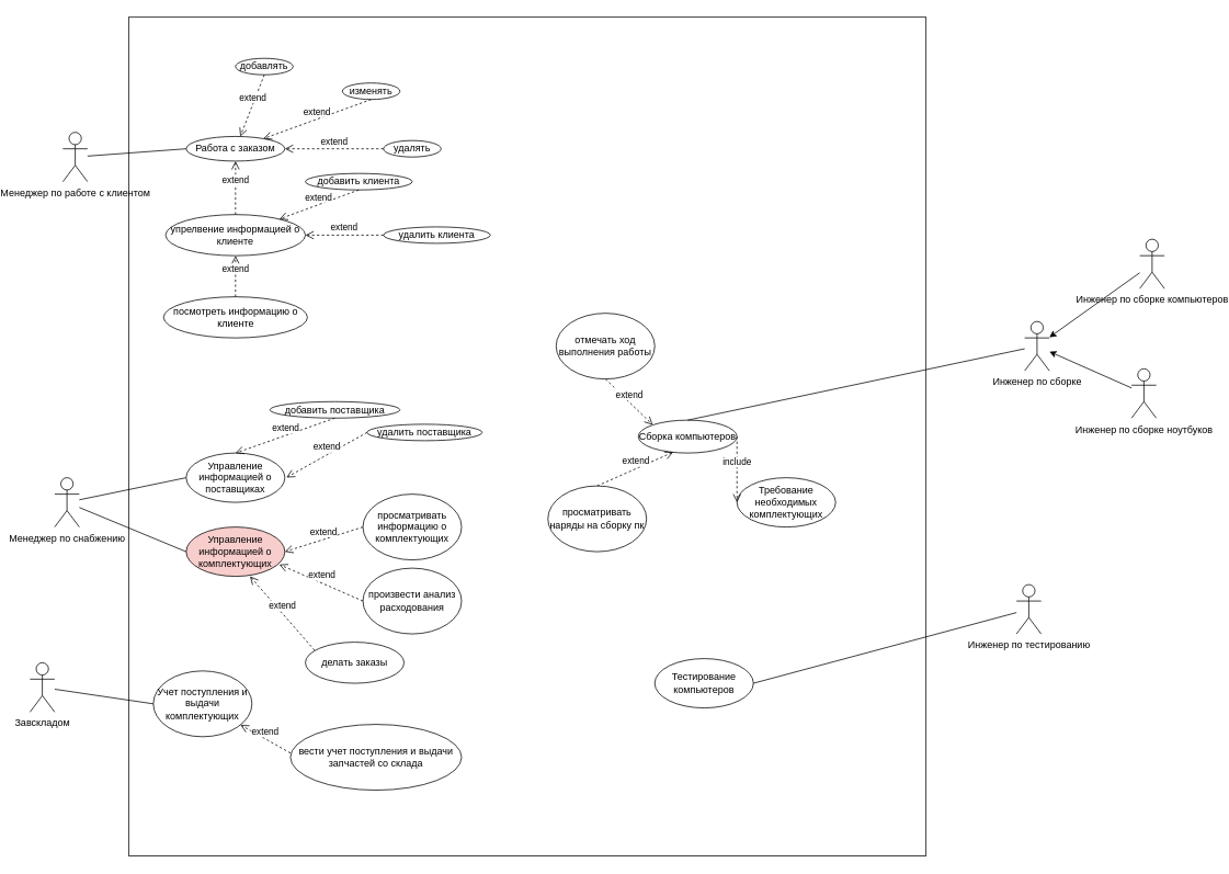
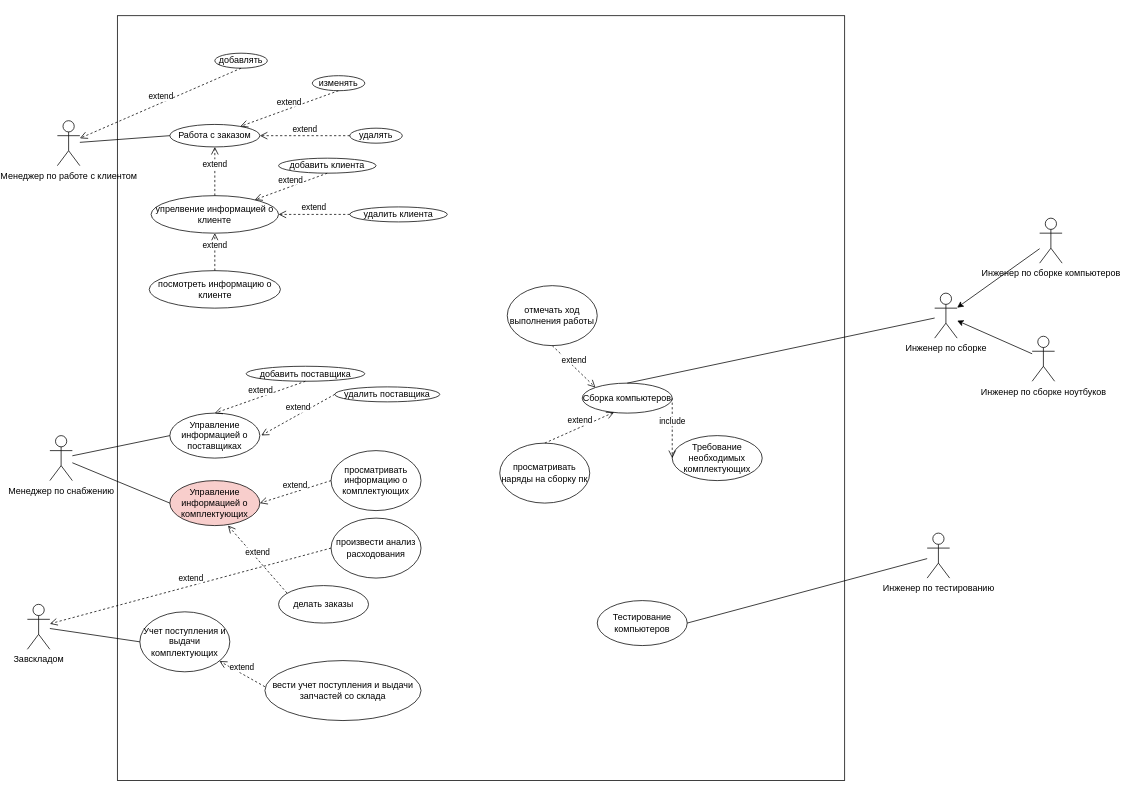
  <mxCell id="0" />
  <mxCell id="1" parent="0" />
  <mxCell id="2" value="" style="rounded=0;whiteSpace=wrap;html=1;" parent="1" vertex="1"><mxGeometry x="140" y="20" width="970" height="1020" as="geometry" /></mxCell>
  <mxCell id="3" value="Менеджер по работе с клиентом" style="shape=umlActor;verticalLabelPosition=bottom;verticalAlign=top;html=1;outlineConnect=0;" parent="1" vertex="1"><mxGeometry x="60" y="160" width="30" height="60" as="geometry" /></mxCell>
  <mxCell id="4" value="Инженер по сборке компьютеров" style="shape=umlActor;verticalLabelPosition=bottom;verticalAlign=top;html=1;outlineConnect=0;" parent="1" vertex="1"><mxGeometry x="1370" y="290" width="30" height="60" as="geometry" /></mxCell>
  <mxCell id="5" value="Инженер по сборке ноутбуков" style="shape=umlActor;verticalLabelPosition=bottom;verticalAlign=top;html=1;outlineConnect=0;" parent="1" vertex="1"><mxGeometry x="1360" y="447.5" width="30" height="60" as="geometry" /></mxCell>
  <mxCell id="6" value="Инженер по сборке" style="shape=umlActor;verticalLabelPosition=bottom;verticalAlign=top;html=1;outlineConnect=0;" parent="1" vertex="1"><mxGeometry x="1230" y="390" width="30" height="60" as="geometry" /></mxCell>
  <mxCell id="7" value="Менеджер по снабжению" style="shape=umlActor;verticalLabelPosition=bottom;verticalAlign=top;html=1;outlineConnect=0;" parent="1" vertex="1"><mxGeometry x="50" y="580" width="30" height="60" as="geometry" /></mxCell>
  <mxCell id="8" value="Завскладом" style="shape=umlActor;verticalLabelPosition=bottom;verticalAlign=top;html=1;outlineConnect=0;" parent="1" vertex="1"><mxGeometry x="20" y="805" width="30" height="60" as="geometry" /></mxCell>
  <mxCell id="9" value="Инженер по тестированию" style="shape=umlActor;verticalLabelPosition=bottom;verticalAlign=top;html=1;outlineConnect=0;" parent="1" vertex="1"><mxGeometry x="1220" y="710" width="30" height="60" as="geometry" /></mxCell>
  <mxCell id="10" value="Работа с заказом" style="ellipse;whiteSpace=wrap;html=1;" parent="1" vertex="1"><mxGeometry x="210" y="165" width="120" height="30" as="geometry" /></mxCell>
  <mxCell id="11" value="добавлять" style="ellipse;whiteSpace=wrap;html=1;" parent="1" vertex="1"><mxGeometry x="270" y="70" width="70" height="20" as="geometry" /></mxCell>
- <mxCell id="12" value="extend" style="html=1;verticalAlign=bottom;endArrow=open;dashed=1;endSize=8;rounded=0;exitX=0.5;exitY=1;exitDx=0;exitDy=0;" parent="1" source="11" target="10" edge="1"><mxGeometry relative="1" as="geometry"><mxPoint x="360" y="140" as="sourcePoint" /><mxPoint x="270" y="160" as="targetPoint" /></mxGeometry></mxCell>
+ <mxCell id="12" value="extend" style="html=1;verticalAlign=bottom;endArrow=open;dashed=1;endSize=8;rounded=0;exitX=0.5;exitY=1;exitDx=0;exitDy=0;" parent="1" source="11" target="3" edge="1"><mxGeometry relative="1" as="geometry"><mxPoint x="360" y="140" as="sourcePoint" /><mxPoint x="270" y="160" as="targetPoint" /></mxGeometry></mxCell>
  <mxCell id="13" value="" style="endArrow=none;html=1;rounded=0;entryX=0;entryY=0.5;entryDx=0;entryDy=0;" parent="1" source="3" target="10" edge="1"><mxGeometry width="50" height="50" relative="1" as="geometry"><mxPoint x="270" y="150" as="sourcePoint" /><mxPoint x="320" y="100" as="targetPoint" /></mxGeometry></mxCell>
  <mxCell id="14" value="Управление информацией о поставщиках" style="ellipse;whiteSpace=wrap;html=1;" parent="1" vertex="1"><mxGeometry x="210" y="550" width="120" height="60" as="geometry" /></mxCell>
  <mxCell id="15" value="Управление информацией о комплектующих" style="ellipse;whiteSpace=wrap;html=1;fillColor=#f8cecc;" parent="1" vertex="1"><mxGeometry x="210" y="640" width="120" height="60" as="geometry" /></mxCell>
  <mxCell id="16" value="" style="endArrow=none;html=1;rounded=0;entryX=0;entryY=0.5;entryDx=0;entryDy=0;" parent="1" source="7" target="14" edge="1"><mxGeometry width="50" height="50" relative="1" as="geometry"><mxPoint x="190" y="650" as="sourcePoint" /><mxPoint x="240" y="600" as="targetPoint" /></mxGeometry></mxCell>
  <mxCell id="17" value="" style="endArrow=none;html=1;rounded=0;entryX=0;entryY=0.5;entryDx=0;entryDy=0;" parent="1" source="7" target="15" edge="1"><mxGeometry width="50" height="50" relative="1" as="geometry"><mxPoint x="190" y="650" as="sourcePoint" /><mxPoint x="240" y="600" as="targetPoint" /></mxGeometry></mxCell>
  <mxCell id="18" value="Учет поступления и выдачи комплектующих" style="ellipse;whiteSpace=wrap;html=1;" parent="1" vertex="1"><mxGeometry x="170" y="815" width="120" height="80" as="geometry" /></mxCell>
  <mxCell id="19" value="" style="endArrow=none;html=1;rounded=0;entryX=0;entryY=0.5;entryDx=0;entryDy=0;" parent="1" source="8" target="18" edge="1"><mxGeometry width="50" height="50" relative="1" as="geometry"><mxPoint x="190" y="845" as="sourcePoint" /><mxPoint x="240" y="795" as="targetPoint" /></mxGeometry></mxCell>
  <mxCell id="20" value="" style="endArrow=classic;html=1;rounded=0;" parent="1" source="4" target="6" edge="1"><mxGeometry width="50" height="50" relative="1" as="geometry"><mxPoint x="1140" y="370" as="sourcePoint" /><mxPoint x="1190" y="320" as="targetPoint" /></mxGeometry></mxCell>
  <mxCell id="21" value="" style="endArrow=classic;html=1;rounded=0;" parent="1" source="5" target="6" edge="1"><mxGeometry width="50" height="50" relative="1" as="geometry"><mxPoint x="1270" y="312" as="sourcePoint" /><mxPoint x="1340" y="410" as="targetPoint" /></mxGeometry></mxCell>
  <mxCell id="22" value="Сборка компьютеров" style="ellipse;whiteSpace=wrap;html=1;" parent="1" vertex="1"><mxGeometry x="760" y="510" width="120" height="40" as="geometry" /></mxCell>
  <mxCell id="23" value="" style="endArrow=none;html=1;rounded=0;exitX=0.5;exitY=0;exitDx=0;exitDy=0;" parent="1" source="22" target="6" edge="1"><mxGeometry width="50" height="50" relative="1" as="geometry"><mxPoint x="1080" y="480" as="sourcePoint" /><mxPoint x="1180" y="440" as="targetPoint" /></mxGeometry></mxCell>
  <mxCell id="24" value="Требование необходимых комплектующих" style="ellipse;whiteSpace=wrap;html=1;" parent="1" vertex="1"><mxGeometry x="880" y="580" width="120" height="60" as="geometry" /></mxCell>
  <mxCell id="25" value="include" style="html=1;verticalAlign=bottom;endArrow=open;dashed=1;endSize=8;rounded=0;exitX=1;exitY=0.5;exitDx=0;exitDy=0;entryX=0;entryY=0.5;entryDx=0;entryDy=0;" parent="1" source="22" target="24" edge="1"><mxGeometry relative="1" as="geometry"><mxPoint x="960" y="630" as="sourcePoint" /><mxPoint x="880" y="630" as="targetPoint" /></mxGeometry></mxCell>
  <mxCell id="26" value="Тестирование компьютеров" style="ellipse;whiteSpace=wrap;html=1;" parent="1" vertex="1"><mxGeometry x="780" y="800" width="120" height="60" as="geometry" /></mxCell>
  <mxCell id="27" value="" style="endArrow=none;html=1;rounded=0;entryX=1;entryY=0.5;entryDx=0;entryDy=0;" parent="1" source="9" target="26" edge="1"><mxGeometry width="50" height="50" relative="1" as="geometry"><mxPoint x="860" y="820" as="sourcePoint" /><mxPoint x="910" y="770" as="targetPoint" /></mxGeometry></mxCell>
  <mxCell id="28" value="изменять&lt;span style=&quot;color: rgba(0, 0, 0, 0); font-family: monospace; font-size: 0px; text-align: start;&quot;&gt;%3CmxGraphModel%3E%3Croot%3E%3CmxCell%20id%3D%220%22%2F%3E%3CmxCell%20id%3D%221%22%20parent%3D%220%22%2F%3E%3CmxCell%20id%3D%222%22%20value%3D%22%D0%B4%D0%BE%D0%B1%D0%B0%D0%B2%D0%BB%D1%8F%D1%82%D1%8C%22%20style%3D%22ellipse%3BwhiteSpace%3Dwrap%3Bhtml%3D1%3B%22%20vertex%3D%221%22%20parent%3D%221%22%3E%3CmxGeometry%20x%3D%22355%22%20y%3D%22-20%22%20width%3D%2270%22%20height%3D%2220%22%20as%3D%22geometry%22%2F%3E%3C%2FmxCell%3E%3CmxCell%20id%3D%223%22%20value%3D%22extend%22%20style%3D%22html%3D1%3BverticalAlign%3Dbottom%3BendArrow%3Dopen%3Bdashed%3D1%3BendSize%3D8%3Brounded%3D0%3BexitX%3D0.5%3BexitY%3D1%3BexitDx%3D0%3BexitDy%3D0%3B%22%20edge%3D%221%22%20source%3D%222%22%20parent%3D%221%22%3E%3CmxGeometry%20relative%3D%221%22%20as%3D%22geometry%22%3E%3CmxPoint%20x%3D%22480%22%20y%3D%2270%22%20as%3D%22sourcePoint%22%2F%3E%3CmxPoint%20x%3D%22390.0%22%20y%3D%2295%22%20as%3D%22targetPoint%22%2F%3E%3C%2FmxGeometry%3E%3C%2FmxCell%3E%3C%2Froot%3E%3C%2FmxGraphModel%3E&lt;/span&gt;" style="ellipse;whiteSpace=wrap;html=1;" parent="1" vertex="1"><mxGeometry x="400" y="100" width="70" height="20" as="geometry" /></mxCell>
  <mxCell id="29" value="extend" style="html=1;verticalAlign=bottom;endArrow=open;dashed=1;endSize=8;rounded=0;exitX=0.5;exitY=1;exitDx=0;exitDy=0;" parent="1" source="28" target="10" edge="1"><mxGeometry relative="1" as="geometry"><mxPoint x="475" y="160" as="sourcePoint" /><mxPoint x="350" y="180" as="targetPoint" /></mxGeometry></mxCell>
  <mxCell id="30" value="удалять" style="ellipse;whiteSpace=wrap;html=1;" parent="1" vertex="1"><mxGeometry x="450" y="170" width="70" height="20" as="geometry" /></mxCell>
  <mxCell id="31" value="extend" style="html=1;verticalAlign=bottom;endArrow=open;dashed=1;endSize=8;rounded=0;exitX=0;exitY=0.5;exitDx=0;exitDy=0;entryX=1;entryY=0.5;entryDx=0;entryDy=0;" parent="1" source="30" target="10" edge="1"><mxGeometry relative="1" as="geometry"><mxPoint x="555" y="230" as="sourcePoint" /><mxPoint x="465" y="255" as="targetPoint" /></mxGeometry></mxCell>
  <mxCell id="32" value="упрелвение информацией о клиенте" style="ellipse;whiteSpace=wrap;html=1;" parent="1" vertex="1"><mxGeometry x="185" y="260" width="170" height="50" as="geometry" /></mxCell>
  <mxCell id="33" value="extend" style="html=1;verticalAlign=bottom;endArrow=open;dashed=1;endSize=8;rounded=0;exitX=0.5;exitY=0;exitDx=0;exitDy=0;entryX=0.5;entryY=1;entryDx=0;entryDy=0;" parent="1" source="32" target="10" edge="1"><mxGeometry relative="1" as="geometry"><mxPoint x="355" y="350" as="sourcePoint" /><mxPoint x="265" y="375" as="targetPoint" /></mxGeometry></mxCell>
  <mxCell id="34" value="добавить клиента" style="ellipse;whiteSpace=wrap;html=1;" parent="1" vertex="1"><mxGeometry x="355" y="210" width="130" height="20" as="geometry" /></mxCell>
  <mxCell id="35" value="extend" style="html=1;verticalAlign=bottom;endArrow=open;dashed=1;endSize=8;rounded=0;exitX=0.5;exitY=1;exitDx=0;exitDy=0;" parent="1" source="34" target="32" edge="1"><mxGeometry relative="1" as="geometry"><mxPoint x="525" y="300" as="sourcePoint" /><mxPoint x="435" y="325" as="targetPoint" /></mxGeometry></mxCell>
  <mxCell id="36" value="удалить клиента" style="ellipse;whiteSpace=wrap;html=1;" parent="1" vertex="1"><mxGeometry x="450" y="275" width="130" height="20" as="geometry" /></mxCell>
  <mxCell id="37" value="extend" style="html=1;verticalAlign=bottom;endArrow=open;dashed=1;endSize=8;rounded=0;exitX=0;exitY=0.5;exitDx=0;exitDy=0;entryX=1;entryY=0.5;entryDx=0;entryDy=0;" parent="1" source="36" target="32" edge="1"><mxGeometry relative="1" as="geometry"><mxPoint x="605" y="330" as="sourcePoint" /><mxPoint x="515" y="355" as="targetPoint" /></mxGeometry></mxCell>
  <mxCell id="38" value="посмотреть информацию о клиенте" style="ellipse;whiteSpace=wrap;html=1;" parent="1" vertex="1"><mxGeometry x="182.5" y="360" width="175" height="50" as="geometry" /></mxCell>
  <mxCell id="39" value="extend" style="html=1;verticalAlign=bottom;endArrow=open;dashed=1;endSize=8;rounded=0;exitX=0.5;exitY=0;exitDx=0;exitDy=0;entryX=0.5;entryY=1;entryDx=0;entryDy=0;" parent="1" source="38" target="32" edge="1"><mxGeometry relative="1" as="geometry"><mxPoint x="495" y="420" as="sourcePoint" /><mxPoint x="405" y="445" as="targetPoint" /></mxGeometry></mxCell>
  <mxCell id="40" value="добавить поставщика" style="ellipse;whiteSpace=wrap;html=1;" parent="1" vertex="1"><mxGeometry x="311.79" y="487.5" width="158.21" height="20" as="geometry" /></mxCell>
  <mxCell id="41" value="extend" style="html=1;verticalAlign=bottom;endArrow=open;dashed=1;endSize=8;rounded=0;exitX=0.5;exitY=1;exitDx=0;exitDy=0;entryX=0.5;entryY=0;entryDx=0;entryDy=0;" parent="1" source="40" target="14" edge="1"><mxGeometry relative="1" as="geometry"><mxPoint x="481.79" y="577.5" as="sourcePoint" /><mxPoint x="280.005" y="543.006" as="targetPoint" /></mxGeometry></mxCell>
  <mxCell id="42" value="удалить поставщика" style="ellipse;whiteSpace=wrap;html=1;" parent="1" vertex="1"><mxGeometry x="430" y="515" width="140" height="20" as="geometry" /></mxCell>
  <mxCell id="43" value="extend" style="html=1;verticalAlign=bottom;endArrow=open;dashed=1;endSize=8;rounded=0;exitX=0;exitY=0.5;exitDx=0;exitDy=0;entryX=1.016;entryY=0.495;entryDx=0;entryDy=0;entryPerimeter=0;" parent="1" source="42" target="14" edge="1"><mxGeometry relative="1" as="geometry"><mxPoint x="561.79" y="607.5" as="sourcePoint" /><mxPoint x="311.79" y="562.5" as="targetPoint" /></mxGeometry></mxCell>
  <mxCell id="44" value="просматривать информацию о комплектующих" style="ellipse;whiteSpace=wrap;html=1;" parent="1" vertex="1"><mxGeometry x="425" y="600" width="120" height="80" as="geometry" /></mxCell>
  <mxCell id="45" value="extend" style="html=1;verticalAlign=bottom;endArrow=open;dashed=1;endSize=8;rounded=0;exitX=0;exitY=0.5;exitDx=0;exitDy=0;entryX=1;entryY=0.5;entryDx=0;entryDy=0;" parent="1" source="44" target="15" edge="1"><mxGeometry relative="1" as="geometry"><mxPoint x="440" y="590" as="sourcePoint" /><mxPoint x="341.92" y="589.7" as="targetPoint" /></mxGeometry></mxCell>
  <mxCell id="46" value="произвести анализ расходования" style="ellipse;whiteSpace=wrap;html=1;" parent="1" vertex="1"><mxGeometry x="425" y="690" width="120" height="80" as="geometry" /></mxCell>
- <mxCell id="47" value="extend" style="html=1;verticalAlign=bottom;endArrow=open;dashed=1;endSize=8;rounded=0;exitX=0;exitY=0.5;exitDx=0;exitDy=0;entryX=0.944;entryY=0.76;entryDx=0;entryDy=0;entryPerimeter=0;" parent="1" source="46" target="15" edge="1"><mxGeometry relative="1" as="geometry"><mxPoint x="450" y="600" as="sourcePoint" /><mxPoint x="351.92" y="599.7" as="targetPoint" /></mxGeometry></mxCell>
+ <mxCell id="47" value="extend" style="html=1;verticalAlign=bottom;endArrow=open;dashed=1;endSize=8;rounded=0;exitX=0;exitY=0.5;exitDx=0;exitDy=0;" parent="1" source="46" target="8" edge="1"><mxGeometry relative="1" as="geometry"><mxPoint x="450" y="600" as="sourcePoint" /><mxPoint x="351.92" y="599.7" as="targetPoint" /></mxGeometry></mxCell>
  <mxCell id="48" value="делать заказы" style="ellipse;whiteSpace=wrap;html=1;" parent="1" vertex="1"><mxGeometry x="355" y="780" width="120" height="50" as="geometry" /></mxCell>
  <mxCell id="49" value="extend" style="html=1;verticalAlign=bottom;endArrow=open;dashed=1;endSize=8;rounded=0;exitX=0.093;exitY=0.197;exitDx=0;exitDy=0;entryX=0.646;entryY=0.998;entryDx=0;entryDy=0;entryPerimeter=0;exitPerimeter=0;" parent="1" source="48" target="15" edge="1"><mxGeometry relative="1" as="geometry"><mxPoint x="470" y="620" as="sourcePoint" /><mxPoint x="371.92" y="619.7" as="targetPoint" /></mxGeometry></mxCell>
  <mxCell id="50" value="вести учет поступления и выдачи запчастей со склада" style="ellipse;whiteSpace=wrap;html=1;" parent="1" vertex="1"><mxGeometry x="336.79" y="880" width="208.21" height="80" as="geometry" /></mxCell>
  <mxCell id="51" value="extend" style="html=1;verticalAlign=bottom;endArrow=open;dashed=1;endSize=8;rounded=0;exitX=0;exitY=0.436;exitDx=0;exitDy=0;exitPerimeter=0;" parent="1" source="50" target="18" edge="1"><mxGeometry relative="1" as="geometry"><mxPoint x="480" y="630" as="sourcePoint" /><mxPoint x="381.92" y="629.7" as="targetPoint" /></mxGeometry></mxCell>
  <mxCell id="52" value="просматривать наряды на сборку пк" style="ellipse;whiteSpace=wrap;html=1;" parent="1" vertex="1"><mxGeometry x="650" y="590" width="120" height="80" as="geometry" /></mxCell>
  <mxCell id="53" value="extend" style="html=1;verticalAlign=bottom;endArrow=open;dashed=1;endSize=8;rounded=0;exitX=0.5;exitY=0;exitDx=0;exitDy=0;entryX=0.354;entryY=0.971;entryDx=0;entryDy=0;entryPerimeter=0;" parent="1" source="52" target="22" edge="1"><mxGeometry relative="1" as="geometry"><mxPoint x="490" y="640" as="sourcePoint" /><mxPoint x="391.92" y="639.7" as="targetPoint" /></mxGeometry></mxCell>
  <mxCell id="54" value="отмечать ход выполнения работы" style="ellipse;whiteSpace=wrap;html=1;" parent="1" vertex="1"><mxGeometry x="660" y="380" width="120" height="80" as="geometry" /></mxCell>
  <mxCell id="55" value="extend" style="html=1;verticalAlign=bottom;endArrow=open;dashed=1;endSize=8;rounded=0;exitX=0.5;exitY=1;exitDx=0;exitDy=0;entryX=0;entryY=0;entryDx=0;entryDy=0;" parent="1" source="54" target="22" edge="1"><mxGeometry relative="1" as="geometry"><mxPoint x="500" y="650" as="sourcePoint" /><mxPoint x="401.92" y="649.7" as="targetPoint" /></mxGeometry></mxCell>
